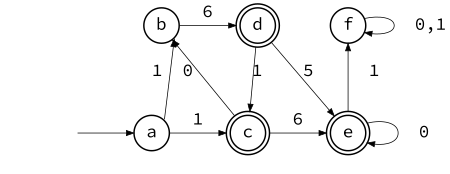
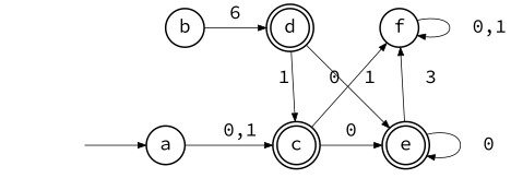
  digraph {
    nodesep=.4
    rank=LR
    ranksep=.4
    splines=line
    node [fillcolor="#ffffff" fontname="Source Code Pro,Ubuntu Mono" fontsize=18 margin=0 penwidth=1.5 shape=circle style=filled]
    edge [arrowsize=.75 fontname="Source Code Pro,Ubuntu Mono" fontsize=18 penwidth=.75]
    d [peripheries=2 width=0.5]
    b [width=0.5]
    f [width=0.5]
    start [style=invis width=0]
    a [width=0.5]
    c [peripheries=2 width=0.5]
    e [peripheries=2 width=0.5]
    subgraph sub_1 {
      rank=same
      d
      b
      f
    }
    subgraph sub_2 {
      rank=same
      start
      a
      c
      e
    }
    d -> c [label=1]
-   d -> e [label=5]
+   d -> e [label=0]
    b -> d [label=6]
    f -> f [label="  0,1"]
    start -> a
-   a -> b [headport=se label=" 0" tailport=ne]
-   a -> c [label=1]
-   c -> b [label=1]
-   c -> e [label=6]
-   e -> f [label="  1"]
+   a -> c [label="  0,1"]
+   c -> f [label=1]
+   c -> e [label=0]
+   e -> f [label="  3"]
    e -> e [label="  0"]
  }
